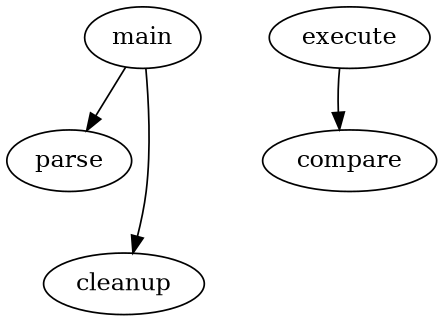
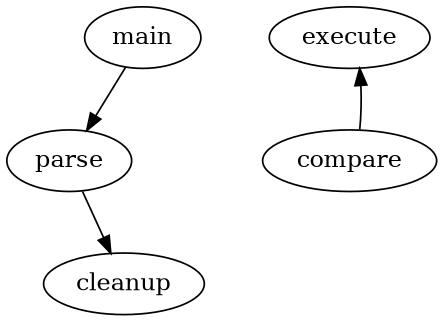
  digraph {
    main
    parse
    cleanup
    execute
    compare
    main -> parse
-   main -> cleanup
-   execute -> compare
+   parse -> cleanup
+   compare -> execute
  }
